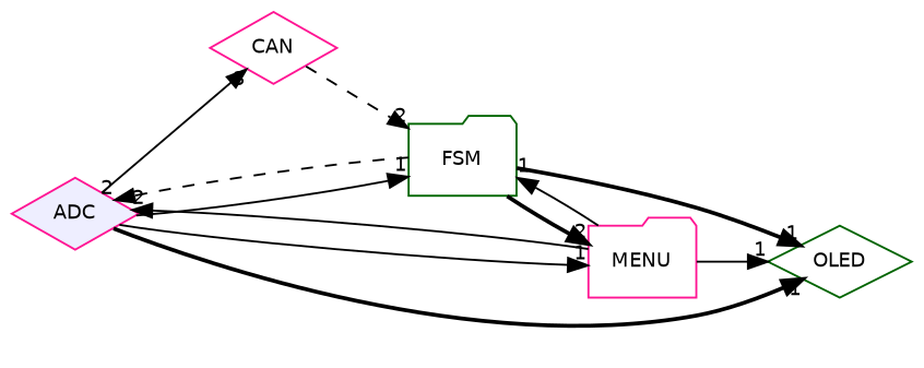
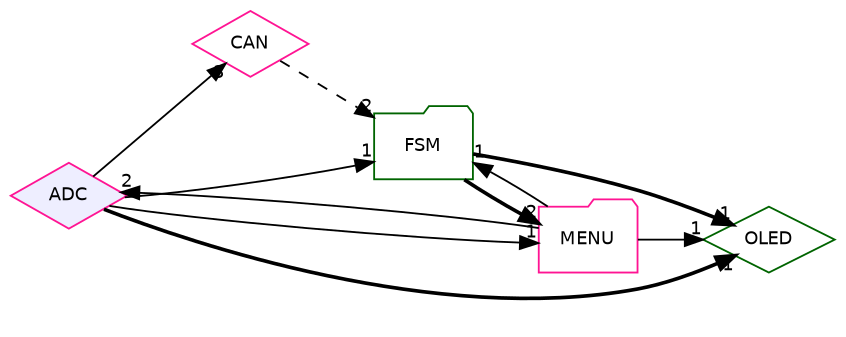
  digraph {
    compound=true
    rankdir=LR
    node [color=deeppink fontname=Helvetica fontsize=10 shape=diamond]
    edge [headlabel=1 labeldistance=1.5 labelfontname=Helvetica labelfontsize=10 style=solid]
    n1 [fillcolor="#eeeeff" label=ADC pencolor=black style=filled]
    n2 [label=CAN]
    n3 [label=MENU shape=folder]
    n4 [color=darkgreen label=OLED]
    n5 [color=darkgreen label=FSM shape=folder]
    n1 -> n2 [headlabel=3]
    n1 -> n3
    n1 -> n4 [style=bold]
    n1 -> n5
    n2 -> n5 [headlabel=2 style=dashed]
    n3 -> n1 [headlabel=2]
    n3 -> n4
    n3 -> n5
-   n5 -> n1 [headlabel=2 style=dashed]
    n5 -> n3 [headlabel=2 style=bold]
    n5 -> n4 [style=bold]
  }
